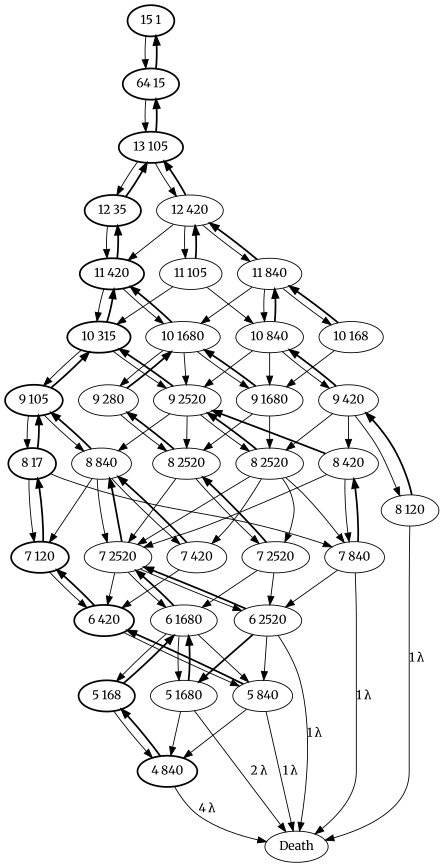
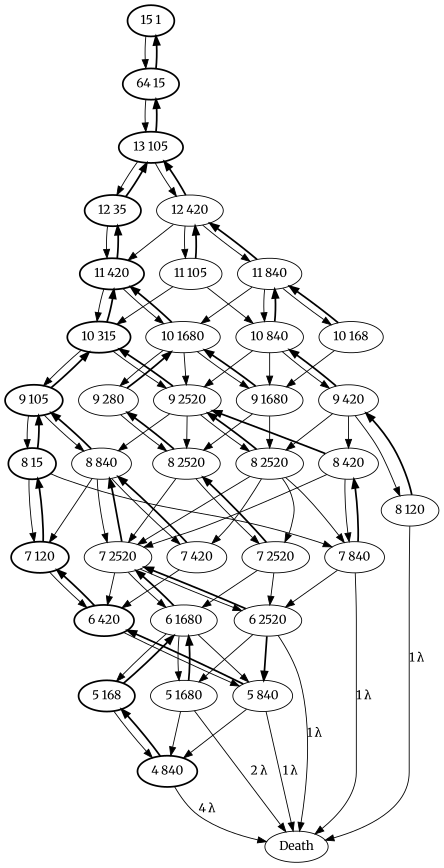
  digraph {
    fontname=Merriweather
    node [fontname=Merriweather]
    edge [fontname=Merriweather]
    n1 [label=Death]
    n2 [label="4 840" style=bold]
    n3 [label="5 168" style=bold]
    n4 [label="6 1680"]
    n5 [label="5 1680"]
    n6 [label="5 840"]
    n7 [label="7 2520"]
    n8 [label="6 420" style=bold]
    n9 [label="7 120" style=bold]
    n10 [label="6 2520"]
    n11 [label="8 840"]
-   n12 [label="8 17" style=bold]
+   n12 [label="8 15" style=bold]
    n13 [label="7 2520"]
    n14 [label="8 2520"]
    n15 [label="7 840"]
    n16 [label="9 105" style=bold]
    n17 [label="7 420"]
    n18 [label="9 280"]
    n19 [label="8 420"]
    n20 [label="9 2520"]
    n21 [label="8 2520"]
    n22 [label="10 315" style=bold]
    n23 [label="8 120"]
    n24 [label="9 420"]
    n25 [label="10 840"]
    n26 [label="10 1680"]
    n27 [label="9 1680"]
    n28 [label="11 840"]
    n29 [label="11 420" style=bold]
    n30 [label="12 35" style=bold]
    n31 [label="10 168"]
    n32 [label="12 420"]
    n33 [label="11 105"]
    n34 [label="13 105" style=bold]
    n35 [label="64 15" style=bold]
    n36 [label="15 1" style=bold]
    n2 -> n1 [label=<4 &#955;>]
    n2 -> n3 [constraint=false style=bold]
    n3 -> n2
    n3 -> n4 [constraint=false style=bold]
    n4 -> n3
    n4 -> n5
    n4 -> n6
    n4 -> n7 [constraint=false style=bold]
    n5 -> n1 [label=<2 &#955;>]
    n5 -> n2
    n5 -> n4 [constraint=false style=bold]
    n6 -> n1 [label=<1 &#955;>]
    n6 -> n2
    n6 -> n8 [constraint=false style=bold]
    n7 -> n4
    n7 -> n8
    n7 -> n10
    n7 -> n11 [constraint=false style=bold]
    n8 -> n6
    n8 -> n9 [constraint=false style=bold]
    n9 -> n8
    n9 -> n12 [constraint=false style=bold]
    n10 -> n1 [label=<1 &#955;>]
-   n10 -> n5 [style=bold]
-   n10 -> n6
+   n10 -> n5
+   n10 -> n6 [style=bold]
    n10 -> n7 [constraint=false style=bold]
    n11 -> n7
    n11 -> n9
    n11 -> n16 [constraint=false style=bold]
    n11 -> n17
    n12 -> n9
    n12 -> n15
    n12 -> n16 [constraint=false style=bold]
    n13 -> n4
    n13 -> n10
    n13 -> n14 [constraint=false style=bold]
    n14 -> n7
    n14 -> n13
    n14 -> n18 [constraint=false style=bold]
    n15 -> n1 [label=<1 &#955;>]
    n15 -> n10
    n15 -> n19 [constraint=false style=bold]
    n16 -> n11
    n16 -> n12
    n16 -> n22 [constraint=false style=bold]
    n17 -> n8
    n17 -> n11 [constraint=false style=bold]
    n18 -> n14
    n18 -> n26 [constraint=false style=bold]
    n19 -> n7
    n19 -> n15
    n19 -> n20 [constraint=false style=bold]
    n20 -> n11
    n20 -> n14
    n20 -> n21
    n20 -> n22 [constraint=false style=bold]
    n21 -> n7
    n21 -> n13
    n21 -> n15
    n21 -> n17
    n21 -> n20 [constraint=false style=bold]
    n22 -> n16
    n22 -> n20
    n22 -> n29 [constraint=false style=bold]
    n23 -> n1 [label=<1 &#955;>]
    n23 -> n24 [constraint=false style=bold]
    n24 -> n19
    n24 -> n21
    n24 -> n23
    n24 -> n25 [constraint=false style=bold]
    n25 -> n20
    n25 -> n24
    n25 -> n27
    n25 -> n28 [constraint=false style=bold]
    n26 -> n18
    n26 -> n20
    n26 -> n27
    n26 -> n29 [constraint=false style=bold]
    n27 -> n14
    n27 -> n21
    n27 -> n26 [constraint=false style=bold]
    n28 -> n25
    n28 -> n26
    n28 -> n31
    n28 -> n32 [constraint=false style=bold]
    n29 -> n22
    n29 -> n26
    n29 -> n30 [constraint=false style=bold]
    n30 -> n29
    n30 -> n34 [constraint=false style=bold]
    n31 -> n27
    n31 -> n28 [constraint=false style=bold]
    n32 -> n28
    n32 -> n29
    n32 -> n33
    n32 -> n34 [constraint=false style=bold]
    n33 -> n22
    n33 -> n25
    n33 -> n32 [constraint=false style=bold]
    n34 -> n30
    n34 -> n32
    n34 -> n35 [constraint=false style=bold]
    n35 -> n34
    n35 -> n36 [constraint=false style=bold]
    n36 -> n35
  }
